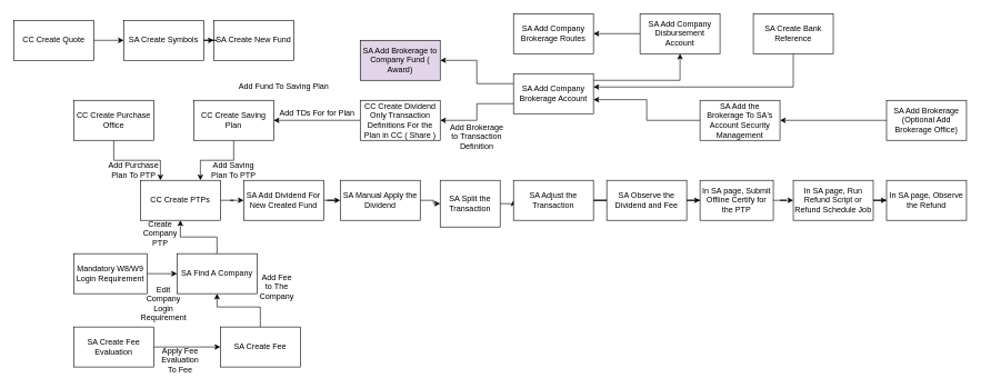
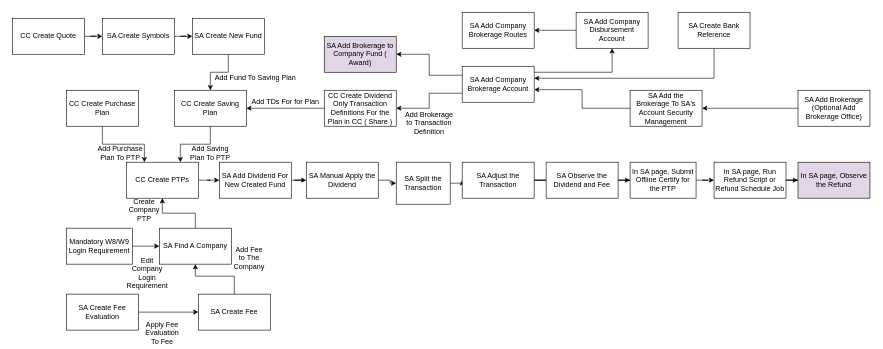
  <mxCell id="0" />
  <mxCell id="1" parent="0" />
  <mxCell id="2" value="" style="edgeStyle=orthogonalEdgeStyle;rounded=0;orthogonalLoop=1;jettySize=auto;html=1;" parent="1" source="3" target="29" edge="1"><mxGeometry relative="1" as="geometry" /></mxCell>
  <mxCell id="3" value="CC Create PTPs" style="rounded=0;whiteSpace=wrap;html=1;" parent="1" vertex="1"><mxGeometry x="210" y="270" width="120" height="60" as="geometry" /></mxCell>
  <mxCell id="4" style="edgeStyle=orthogonalEdgeStyle;rounded=0;orthogonalLoop=1;jettySize=auto;html=1;exitX=0.5;exitY=1;exitDx=0;exitDy=0;entryX=0.25;entryY=0;entryDx=0;entryDy=0;" parent="1" source="5" target="3" edge="1"><mxGeometry relative="1" as="geometry" /></mxCell>
- <mxCell id="5" value="CC Create Purchase Office" style="rounded=0;whiteSpace=wrap;html=1;" parent="1" vertex="1"><mxGeometry x="110" y="150" width="120" height="60" as="geometry" /></mxCell>
+ <mxCell id="5" value="CC Create Purchase Plan" style="rounded=0;whiteSpace=wrap;html=1;" parent="1" vertex="1"><mxGeometry x="110" y="150" width="120" height="60" as="geometry" /></mxCell>
+ <mxCell id="6" value="" style="edgeStyle=orthogonalEdgeStyle;rounded=0;orthogonalLoop=1;jettySize=auto;html=1;" parent="1" source="7" target="9" edge="1"><mxGeometry relative="1" as="geometry" /></mxCell>
  <mxCell id="7" value="SA Create New Fund" style="rounded=0;whiteSpace=wrap;html=1;" parent="1" vertex="1"><mxGeometry x="320" y="30" width="120" height="60" as="geometry" /></mxCell>
  <mxCell id="8" style="edgeStyle=orthogonalEdgeStyle;rounded=0;orthogonalLoop=1;jettySize=auto;html=1;exitX=0.5;exitY=1;exitDx=0;exitDy=0;entryX=0.75;entryY=0;entryDx=0;entryDy=0;" parent="1" source="9" target="3" edge="1"><mxGeometry relative="1" as="geometry" /></mxCell>
  <mxCell id="9" value="CC Create Saving Plan" style="rounded=0;whiteSpace=wrap;html=1;" parent="1" vertex="1"><mxGeometry x="290" y="150" width="120" height="60" as="geometry" /></mxCell>
  <mxCell id="10" value="Add Fund To Saving Plan" style="text;html=1;align=center;verticalAlign=middle;resizable=0;points=[];autosize=1;strokeColor=none;fillColor=none;" parent="1" vertex="1"><mxGeometry x="350" y="120" width="150" height="20" as="geometry" /></mxCell>
  <mxCell id="11" value="" style="edgeStyle=orthogonalEdgeStyle;rounded=0;orthogonalLoop=1;jettySize=auto;html=1;" parent="1" source="12" target="9" edge="1"><mxGeometry relative="1" as="geometry" /></mxCell>
  <mxCell id="12" value="CC Create Dividend Only Transaction Definitions For the Plan in CC ( Share )" style="rounded=0;whiteSpace=wrap;html=1;" parent="1" vertex="1"><mxGeometry x="540" y="150" width="120" height="60" as="geometry" /></mxCell>
  <mxCell id="13" value="Add TDs For for Plan" style="text;html=1;align=center;verticalAlign=middle;resizable=0;points=[];autosize=1;strokeColor=none;fillColor=none;" parent="1" vertex="1"><mxGeometry x="410" y="160" width="130" height="20" as="geometry" /></mxCell>
  <mxCell id="14" value="Add Saving Plan To PTP" style="text;html=1;strokeColor=none;fillColor=none;align=center;verticalAlign=middle;whiteSpace=wrap;rounded=0;" parent="1" vertex="1"><mxGeometry x="315" y="235" width="70" height="40" as="geometry" /></mxCell>
  <mxCell id="15" value="Add Purchase Plan To PTP" style="text;html=1;strokeColor=none;fillColor=none;align=center;verticalAlign=middle;whiteSpace=wrap;rounded=0;" parent="1" vertex="1"><mxGeometry x="160" y="230" width="80" height="50" as="geometry" /></mxCell>
  <mxCell id="16" value="" style="edgeStyle=orthogonalEdgeStyle;rounded=0;orthogonalLoop=1;jettySize=auto;html=1;" parent="1" source="17" target="18" edge="1"><mxGeometry relative="1" as="geometry" /></mxCell>
  <mxCell id="17" value="SA Create Fee Evaluation" style="rounded=0;whiteSpace=wrap;html=1;" parent="1" vertex="1"><mxGeometry x="110" y="490" width="120" height="60" as="geometry" /></mxCell>
  <mxCell id="18" value="SA Create Fee" style="rounded=0;whiteSpace=wrap;html=1;" parent="1" vertex="1"><mxGeometry x="330" y="490" width="120" height="60" as="geometry" /></mxCell>
  <mxCell id="19" value="" style="edgeStyle=orthogonalEdgeStyle;rounded=0;orthogonalLoop=1;jettySize=auto;html=1;" parent="1" source="20" target="3" edge="1"><mxGeometry relative="1" as="geometry" /></mxCell>
  <mxCell id="20" value="SA Find A Company" style="rounded=0;whiteSpace=wrap;html=1;" parent="1" vertex="1"><mxGeometry x="265" y="380" width="120" height="60" as="geometry" /></mxCell>
  <mxCell id="21" style="edgeStyle=orthogonalEdgeStyle;rounded=0;orthogonalLoop=1;jettySize=auto;html=1;entryX=0.5;entryY=1;entryDx=0;entryDy=0;exitX=0.5;exitY=0;exitDx=0;exitDy=0;" parent="1" source="18" target="20" edge="1"><mxGeometry relative="1" as="geometry"><Array as="points"><mxPoint x="390" y="460" /><mxPoint x="325" y="460" /></Array></mxGeometry></mxCell>
  <mxCell id="22" value="Add Fee to The Company" style="text;html=1;strokeColor=none;fillColor=none;align=center;verticalAlign=middle;whiteSpace=wrap;rounded=0;" parent="1" vertex="1"><mxGeometry x="385" y="410" width="60" height="40" as="geometry" /></mxCell>
  <mxCell id="23" value="Create Company PTP" style="text;html=1;strokeColor=none;fillColor=none;align=center;verticalAlign=middle;whiteSpace=wrap;rounded=0;" parent="1" vertex="1"><mxGeometry x="210" y="330" width="60" height="40" as="geometry" /></mxCell>
- <mxCell id="24" value="Apply Fee Evaluation To Fee" style="text;html=1;strokeColor=none;fillColor=none;align=center;verticalAlign=middle;whiteSpace=wrap;rounded=0;" parent="1" vertex="1"><mxGeometry x="240" y="520" width="60" height="40" as="geometry" /></mxCell>
+ <mxCell id="24" value="Apply Fee Evaluation To Fee" style="text;html=1;strokeColor=none;fillColor=none;align=center;verticalAlign=middle;whiteSpace=wrap;rounded=0;" parent="1" vertex="1"><mxGeometry x="240" y="535" width="60" height="40" as="geometry" /></mxCell>
  <mxCell id="25" value="" style="edgeStyle=orthogonalEdgeStyle;rounded=0;orthogonalLoop=1;jettySize=auto;html=1;" parent="1" source="26" target="20" edge="1"><mxGeometry relative="1" as="geometry" /></mxCell>
  <mxCell id="26" value="Mandatory W8/W9 Login Requirement" style="rounded=0;whiteSpace=wrap;html=1;" parent="1" vertex="1"><mxGeometry x="110" y="380" width="110" height="60" as="geometry" /></mxCell>
  <mxCell id="27" value="Edit Company Login Requirement" style="text;html=1;strokeColor=none;fillColor=none;align=center;verticalAlign=middle;whiteSpace=wrap;rounded=0;" parent="1" vertex="1"><mxGeometry x="210" y="420" width="70" height="70" as="geometry" /></mxCell>
  <mxCell id="28" value="" style="edgeStyle=orthogonalEdgeStyle;rounded=0;orthogonalLoop=1;jettySize=auto;html=1;" parent="1" source="29" target="31" edge="1"><mxGeometry relative="1" as="geometry" /></mxCell>
  <mxCell id="29" value="SA Add Dividend For New Created Fund" style="rounded=0;whiteSpace=wrap;html=1;" parent="1" vertex="1"><mxGeometry x="365" y="270" width="120" height="60" as="geometry" /></mxCell>
  <mxCell id="30" value="" style="edgeStyle=orthogonalEdgeStyle;rounded=0;orthogonalLoop=1;jettySize=auto;html=1;entryX=0;entryY=0.5;entryDx=0;entryDy=0;" parent="1" source="31" target="33" edge="1"><mxGeometry relative="1" as="geometry"><mxPoint x="650" y="300" as="targetPoint" /></mxGeometry></mxCell>
  <mxCell id="31" value="SA Manual Apply the Dividend" style="whiteSpace=wrap;html=1;rounded=0;" parent="1" vertex="1"><mxGeometry x="510" y="270" width="120" height="60" as="geometry" /></mxCell>
  <mxCell id="32" value="" style="edgeStyle=orthogonalEdgeStyle;rounded=0;orthogonalLoop=1;jettySize=auto;html=1;" edge="1" parent="1" source="33" target="35"><mxGeometry relative="1" as="geometry" /></mxCell>
  <mxCell id="33" value="SA Split the Transaction" style="rounded=0;whiteSpace=wrap;html=1;" parent="1" vertex="1"><mxGeometry x="660" y="270" width="90" height="70" as="geometry" /></mxCell>
  <mxCell id="34" value="" style="edgeStyle=orthogonalEdgeStyle;rounded=0;orthogonalLoop=1;jettySize=auto;html=1;endArrow=none;" parent="1" source="35" target="37" edge="1"><mxGeometry relative="1" as="geometry" /></mxCell>
  <mxCell id="35" value="SA Adjust the Transaction" style="rounded=0;whiteSpace=wrap;html=1;" parent="1" vertex="1"><mxGeometry x="770" y="270" width="120" height="60" as="geometry" /></mxCell>
  <mxCell id="36" value="" style="edgeStyle=orthogonalEdgeStyle;rounded=0;orthogonalLoop=1;jettySize=auto;html=1;" parent="1" source="37" target="39" edge="1"><mxGeometry relative="1" as="geometry" /></mxCell>
  <mxCell id="37" value="SA Observe the Dividend and Fee" style="rounded=0;whiteSpace=wrap;html=1;" parent="1" vertex="1"><mxGeometry x="910" y="270" width="120" height="60" as="geometry" /></mxCell>
  <mxCell id="38" value="" style="edgeStyle=orthogonalEdgeStyle;rounded=0;orthogonalLoop=1;jettySize=auto;html=1;" parent="1" source="39" target="41" edge="1"><mxGeometry relative="1" as="geometry" /></mxCell>
  <mxCell id="39" value="In SA page, Submit Offline Certify for the PTP" style="rounded=0;whiteSpace=wrap;html=1;" parent="1" vertex="1"><mxGeometry x="1050" y="270" width="110" height="60" as="geometry" /></mxCell>
  <mxCell id="40" value="" style="edgeStyle=orthogonalEdgeStyle;rounded=0;orthogonalLoop=1;jettySize=auto;html=1;" parent="1" source="41" target="42" edge="1"><mxGeometry relative="1" as="geometry" /></mxCell>
  <mxCell id="41" value="In SA page, Run Refund Script or Refund Schedule Job" style="rounded=0;whiteSpace=wrap;html=1;" parent="1" vertex="1"><mxGeometry x="1190" y="270" width="120" height="60" as="geometry" /></mxCell>
- <mxCell id="42" value="In SA page, Observe the Refund" style="rounded=0;whiteSpace=wrap;html=1;" parent="1" vertex="1"><mxGeometry x="1330" y="270" width="120" height="60" as="geometry" /></mxCell>
+ <mxCell id="42" value="In SA page, Observe the Refund" style="rounded=0;whiteSpace=wrap;html=1;fillColor=#e1d5e7;" parent="1" vertex="1"><mxGeometry x="1330" y="270" width="120" height="60" as="geometry" /></mxCell>
  <mxCell id="43" style="edgeStyle=orthogonalEdgeStyle;rounded=0;orthogonalLoop=1;jettySize=auto;html=1;entryX=1;entryY=0.5;entryDx=0;entryDy=0;" parent="1" source="44" target="46" edge="1"><mxGeometry relative="1" as="geometry" /></mxCell>
  <mxCell id="44" value="SA Add Brokerage (Optional Add Brokerage Office)" style="rounded=0;whiteSpace=wrap;html=1;" parent="1" vertex="1"><mxGeometry x="1330" y="150" width="120" height="60" as="geometry" /></mxCell>
  <mxCell id="45" style="edgeStyle=orthogonalEdgeStyle;rounded=0;orthogonalLoop=1;jettySize=auto;html=1;entryX=1;entryY=0.65;entryDx=0;entryDy=0;entryPerimeter=0;" parent="1" source="46" target="50" edge="1"><mxGeometry relative="1" as="geometry" /></mxCell>
  <mxCell id="46" value="SA Add the Brokerage To SA's Account Security Management" style="rounded=0;whiteSpace=wrap;html=1;" parent="1" vertex="1"><mxGeometry x="1050" y="150" width="120" height="60" as="geometry" /></mxCell>
  <mxCell id="47" style="edgeStyle=orthogonalEdgeStyle;rounded=0;orthogonalLoop=1;jettySize=auto;html=1;exitX=0;exitY=0.25;exitDx=0;exitDy=0;entryX=1;entryY=0.5;entryDx=0;entryDy=0;" parent="1" source="50" target="54" edge="1"><mxGeometry relative="1" as="geometry" /></mxCell>
  <mxCell id="48" style="edgeStyle=orthogonalEdgeStyle;rounded=0;orthogonalLoop=1;jettySize=auto;html=1;exitX=0;exitY=0.75;exitDx=0;exitDy=0;entryX=1;entryY=0.5;entryDx=0;entryDy=0;" parent="1" source="50" target="12" edge="1"><mxGeometry relative="1" as="geometry" /></mxCell>
  <mxCell id="49" value="" style="edgeStyle=orthogonalEdgeStyle;rounded=0;orthogonalLoop=1;jettySize=auto;html=1;entryX=0.5;entryY=1;entryDx=0;entryDy=0;" parent="1" source="50" target="52" edge="1"><mxGeometry relative="1" as="geometry"><Array as="points"><mxPoint x="1020" y="120" /></Array></mxGeometry></mxCell>
  <mxCell id="50" value="SA Add Company Brokerage Account" style="rounded=0;whiteSpace=wrap;html=1;" parent="1" vertex="1"><mxGeometry x="770" y="110" width="120" height="60" as="geometry" /></mxCell>
  <mxCell id="51" value="" style="edgeStyle=orthogonalEdgeStyle;rounded=0;orthogonalLoop=1;jettySize=auto;html=1;" parent="1" source="52" target="53" edge="1"><mxGeometry relative="1" as="geometry" /></mxCell>
  <mxCell id="52" value="SA Add Company Disbursement Account" style="rounded=0;whiteSpace=wrap;html=1;" parent="1" vertex="1"><mxGeometry x="960" y="20" width="120" height="60" as="geometry" /></mxCell>
  <mxCell id="53" value="SA Add Company Brokerage Routes" style="rounded=0;whiteSpace=wrap;html=1;" parent="1" vertex="1"><mxGeometry x="770" y="20" width="120" height="60" as="geometry" /></mxCell>
  <mxCell id="54" value="SA Add Brokerage to Company Fund ( Award)" style="rounded=0;whiteSpace=wrap;html=1;fillColor=#e1d5e7;" parent="1" vertex="1"><mxGeometry x="540" y="60" width="120" height="60" as="geometry" /></mxCell>
  <mxCell id="55" value="" style="edgeStyle=orthogonalEdgeStyle;rounded=0;orthogonalLoop=1;jettySize=auto;html=1;" parent="1" source="56" target="50" edge="1"><mxGeometry relative="1" as="geometry"><Array as="points"><mxPoint x="1190" y="130" /></Array></mxGeometry></mxCell>
  <mxCell id="56" value="SA Create Bank Reference" style="rounded=0;whiteSpace=wrap;html=1;" parent="1" vertex="1"><mxGeometry x="1130" y="20" width="120" height="60" as="geometry" /></mxCell>
  <mxCell id="57" value="Add Brokerage to Transaction Definition" style="text;html=1;strokeColor=none;fillColor=none;align=center;verticalAlign=middle;whiteSpace=wrap;rounded=0;" parent="1" vertex="1"><mxGeometry x="670" y="175" width="90" height="60" as="geometry" /></mxCell>
  <mxCell id="58" value="" style="edgeStyle=orthogonalEdgeStyle;rounded=0;orthogonalLoop=1;jettySize=auto;html=1;" edge="1" parent="1" source="59" target="61"><mxGeometry relative="1" as="geometry" /></mxCell>
  <mxCell id="59" value="CC Create Quote" style="rounded=0;whiteSpace=wrap;html=1;" vertex="1" parent="1"><mxGeometry x="20" y="30" width="120" height="60" as="geometry" /></mxCell>
  <mxCell id="60" value="" style="edgeStyle=orthogonalEdgeStyle;rounded=0;orthogonalLoop=1;jettySize=auto;html=1;" edge="1" parent="1" source="61" target="7"><mxGeometry relative="1" as="geometry" /></mxCell>
- <mxCell id="61" value="SA Create Symbols" style="rounded=0;whiteSpace=wrap;html=1;" vertex="1" parent="1"><mxGeometry x="185" y="30" width="120" height="60" as="geometry" /></mxCell>
+ <mxCell id="61" value="SA Create Symbols" style="rounded=0;whiteSpace=wrap;html=1;" vertex="1" parent="1"><mxGeometry x="170" y="30" width="120" height="60" as="geometry" /></mxCell>
